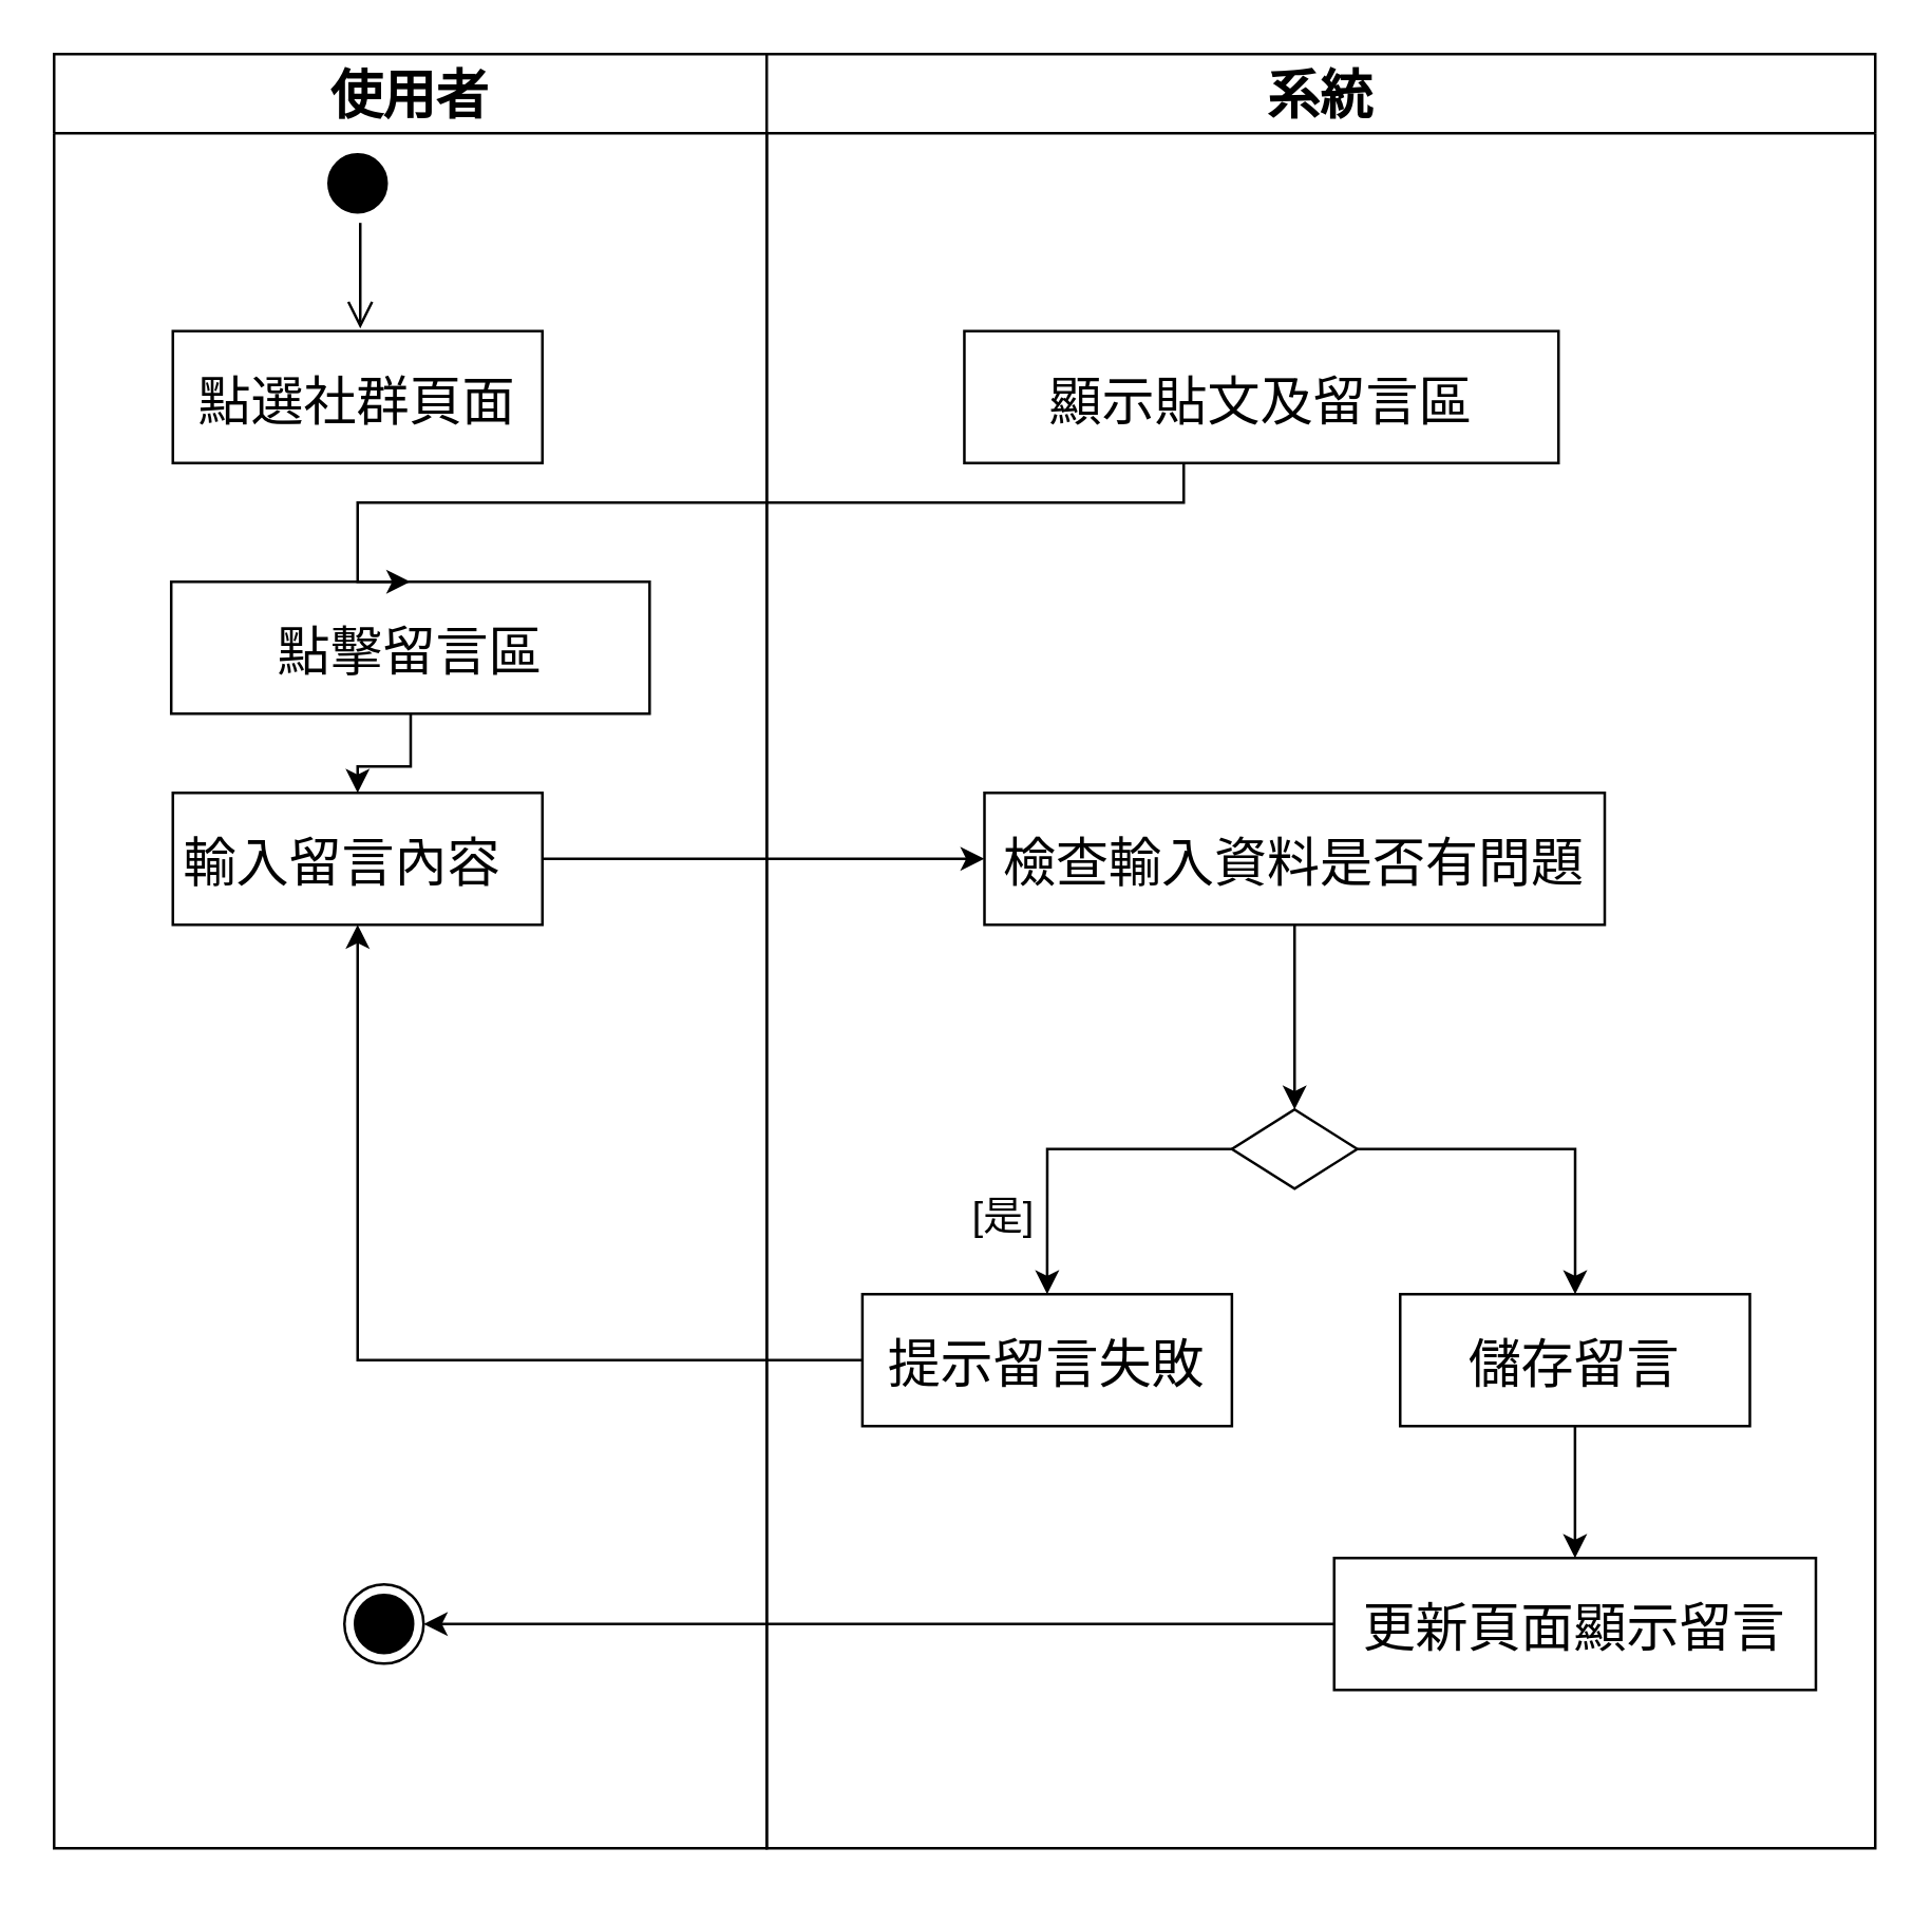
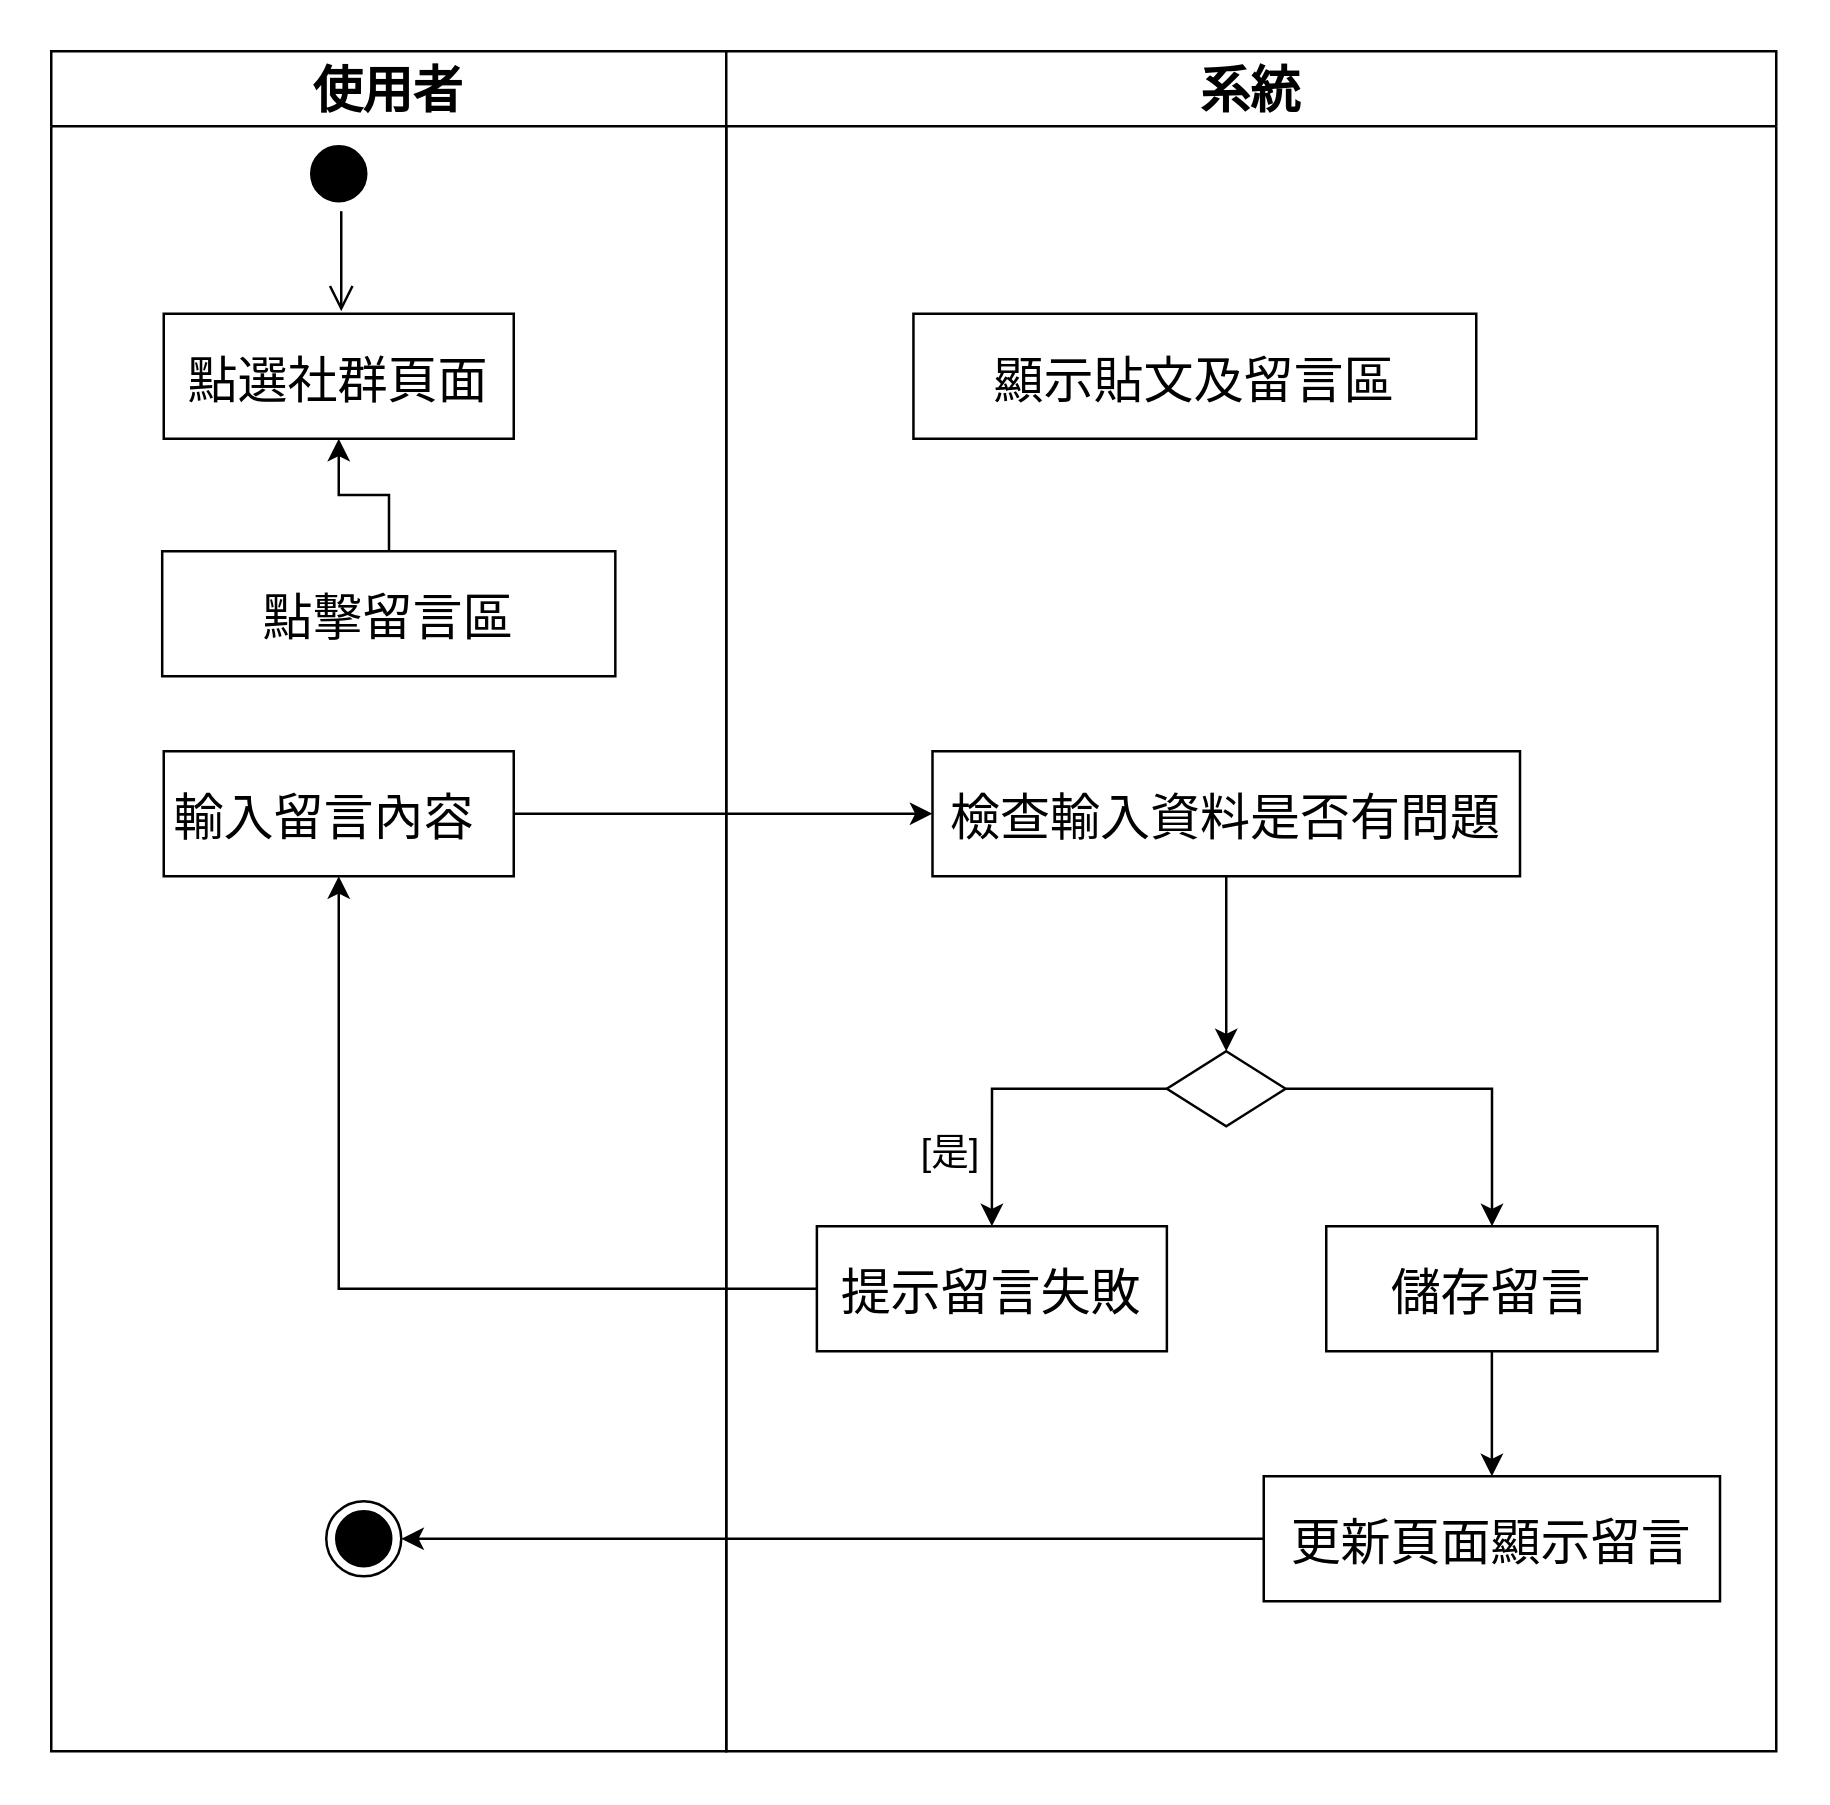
  <mxCell id="0" />
  <mxCell id="1" parent="0" />
  <mxCell id="2" value="" style="ellipse;shape=startState;fillColor=#000000;strokeColor=#000000;" parent="1" vertex="1"><mxGeometry x="120" y="54" width="30" height="30" as="geometry" /></mxCell>
  <mxCell id="3" value="" style="edgeStyle=elbowEdgeStyle;elbow=horizontal;verticalAlign=bottom;endArrow=open;endSize=8;strokeColor=#000000;endFill=1;rounded=0;fillColor=#000000;" parent="1" source="2" edge="1"><mxGeometry x="100" y="40" as="geometry"><mxPoint x="135.643" y="124" as="targetPoint" /></mxGeometry></mxCell>
  <mxCell id="4" value="" style="endArrow=open;strokeColor=#000000;endFill=1;rounded=0" parent="1" target="7" edge="1"><mxGeometry relative="1" as="geometry"><mxPoint x="135" y="166" as="sourcePoint" /><mxPoint x="134.75" y="226" as="targetPoint" /></mxGeometry></mxCell>
  <mxCell id="5" value="使用者" style="swimlane;whiteSpace=wrap;startSize=30;fontSize=20;" parent="1" vertex="1"><mxGeometry x="20" y="20" width="270" height="680" as="geometry" /></mxCell>
  <mxCell id="6" value="" style="ellipse;html=1;shape=endState;fillColor=#000000;strokeColor=#000000;" parent="5" vertex="1"><mxGeometry x="110" y="580" width="30" height="30" as="geometry" /></mxCell>
  <mxCell id="7" value="點選社群頁面" style="fontSize=20;" parent="5" vertex="1"><mxGeometry x="45" y="105" width="140" height="50" as="geometry" /></mxCell>
- <mxCell id="8" style="edgeStyle=orthogonalEdgeStyle;rounded=0;orthogonalLoop=1;jettySize=auto;html=1;entryX=0.5;entryY=0;entryDx=0;entryDy=0;" parent="5" source="9" target="10" edge="1"><mxGeometry relative="1" as="geometry" /></mxCell>
+ <mxCell id="8" style="edgeStyle=orthogonalEdgeStyle;rounded=0;orthogonalLoop=1;jettySize=auto;html=1;" parent="5" source="9" target="7" edge="1"><mxGeometry relative="1" as="geometry" /></mxCell>
  <mxCell id="9" value="點擊留言區" style="fontSize=20;" parent="5" vertex="1"><mxGeometry x="44.38" y="200" width="181.25" height="50" as="geometry" /></mxCell>
  <mxCell id="10" value="輸入留言內容  " style="fontSize=20;" parent="5" vertex="1"><mxGeometry x="45" y="280" width="140" height="50" as="geometry" /></mxCell>
  <mxCell id="11" value="系統" style="swimlane;whiteSpace=wrap;startSize=30;fontSize=20;" parent="1" vertex="1"><mxGeometry x="290" y="20" width="420" height="680" as="geometry" /></mxCell>
  <mxCell id="12" style="edgeStyle=orthogonalEdgeStyle;rounded=0;orthogonalLoop=1;jettySize=auto;html=1;entryX=0.5;entryY=0;entryDx=0;entryDy=0;exitX=0;exitY=0.5;exitDx=0;exitDy=0;" parent="11" source="14" target="19" edge="1"><mxGeometry relative="1" as="geometry" /></mxCell>
  <mxCell id="13" style="edgeStyle=orthogonalEdgeStyle;rounded=0;orthogonalLoop=1;jettySize=auto;html=1;" parent="11" source="14" target="21" edge="1"><mxGeometry relative="1" as="geometry" /></mxCell>
  <mxCell id="14" value="&#10;" style="rhombus;fillColor=#FFFFFF;strokeColor=#000000;" parent="11" vertex="1"><mxGeometry x="176.25" y="400" width="47.5" height="30" as="geometry" /></mxCell>
  <mxCell id="15" value="&lt;font style=&quot;font-size: 15px;&quot;&gt;[是]&lt;/font&gt;" style="whiteSpace=wrap;html=1;strokeColor=none;fillColor=none;" parent="11" vertex="1"><mxGeometry x="70" y="430" width="40" height="20" as="geometry" /></mxCell>
  <mxCell id="16" value="顯示貼文及留言區" style="fontSize=20;" parent="11" vertex="1"><mxGeometry x="74.88" y="105" width="225.12" height="50" as="geometry" /></mxCell>
  <mxCell id="17" style="edgeStyle=orthogonalEdgeStyle;rounded=0;orthogonalLoop=1;jettySize=auto;html=1;entryX=0.5;entryY=0;entryDx=0;entryDy=0;" parent="11" source="18" target="14" edge="1"><mxGeometry relative="1" as="geometry" /></mxCell>
  <mxCell id="18" value="檢查輸入資料是否有問題" style="fontSize=20;" parent="11" vertex="1"><mxGeometry x="82.5" y="280" width="235" height="50" as="geometry" /></mxCell>
  <mxCell id="19" value="提示留言失敗" style="fontSize=20;" parent="11" vertex="1"><mxGeometry x="36.25" y="470" width="140" height="50" as="geometry" /></mxCell>
  <mxCell id="20" style="edgeStyle=orthogonalEdgeStyle;rounded=0;orthogonalLoop=1;jettySize=auto;html=1;" parent="11" source="21" target="22" edge="1"><mxGeometry relative="1" as="geometry" /></mxCell>
  <mxCell id="21" value="儲存留言" style="fontSize=20;" parent="11" vertex="1"><mxGeometry x="240" y="470" width="132.5" height="50" as="geometry" /></mxCell>
  <mxCell id="22" value="更新頁面顯示留言" style="fontSize=20;" parent="11" vertex="1"><mxGeometry x="215" y="570" width="182.5" height="50" as="geometry" /></mxCell>
- <mxCell id="23" style="edgeStyle=orthogonalEdgeStyle;rounded=0;orthogonalLoop=1;jettySize=auto;html=1;entryX=0.5;entryY=0;entryDx=0;entryDy=0;" parent="1" source="16" target="9" edge="1"><mxGeometry relative="1" as="geometry"><Array as="points"><mxPoint x="448" y="190" /><mxPoint x="135" y="190" /></Array></mxGeometry></mxCell>
  <mxCell id="24" style="edgeStyle=orthogonalEdgeStyle;rounded=0;orthogonalLoop=1;jettySize=auto;html=1;" parent="1" source="10" target="18" edge="1"><mxGeometry relative="1" as="geometry" /></mxCell>
  <mxCell id="25" style="edgeStyle=orthogonalEdgeStyle;rounded=0;orthogonalLoop=1;jettySize=auto;html=1;" parent="1" source="19" target="10" edge="1"><mxGeometry relative="1" as="geometry" /></mxCell>
  <mxCell id="26" style="edgeStyle=orthogonalEdgeStyle;rounded=0;orthogonalLoop=1;jettySize=auto;html=1;entryX=1;entryY=0.5;entryDx=0;entryDy=0;" parent="1" source="22" target="6" edge="1"><mxGeometry relative="1" as="geometry" /></mxCell>
